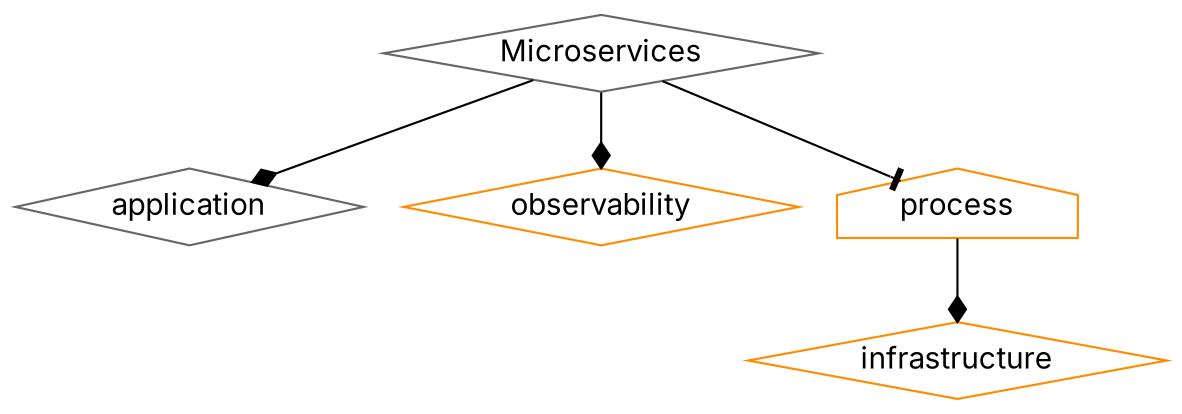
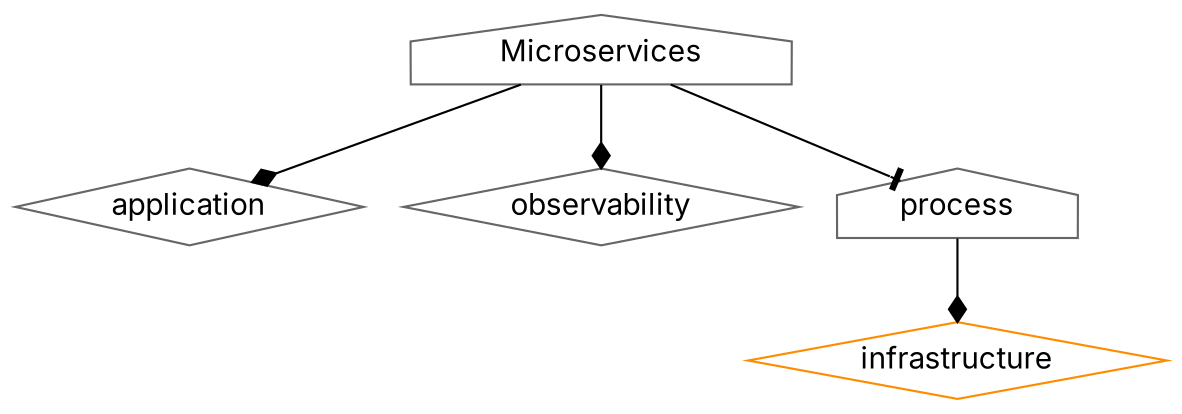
  digraph {
    fontname=Inter
    node [color=darkorange fontname=Inter shape=diamond]
    edge [arrowhead=diamond fontname=Inter]
-   n1 [color=gray40 label=Microservices]
+   n1 [color=gray40 label=Microservices shape=house]
    application [color=gray40]
-   observability
-   process [shape=house]
+   observability [color=gray40]
+   process [color=gray40 shape=house]
    infrastructure
    n1 -> application
    n1 -> observability
    n1 -> process [arrowhead=tee]
    process -> infrastructure
  }
